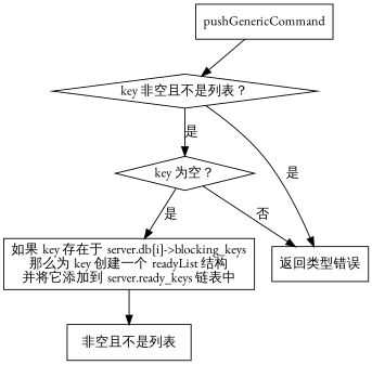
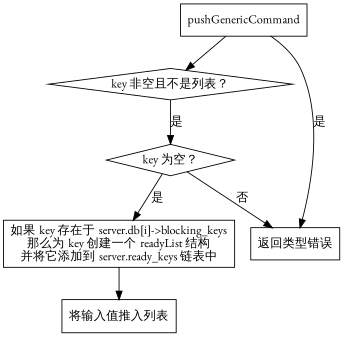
  digraph {
    fontname="EB Garamond"
    node [fontname="EB Garamond" shape=record]
    edge [fontname="EB Garamond"]
    n1 [label=pushGenericCommand]
    n2 [label="key 非空且不是列表？" shape=diamond]
    n3 [label="返回类型错误"]
    n4 [label="key 为空？" shape=diamond]
    n5 [label="如果 key 存在于 server.db[i]-\>blocking_keys\n那么为 key 创建一个 readyList 结构\n并将它添加到 server.ready_keys 链表中"]
-   n6 [label="非空且不是列表"]
+   n6 [label="将输入值推入列表"]
    n1 -> n2
-   n2 -> n3 [label="是"]
+   n1 -> n3 [label="是"]
    n2 -> n4 [label="是"]
    n4 -> n3 [label="否"]
    n4 -> n5 [label="是"]
    n5 -> n6
  }
